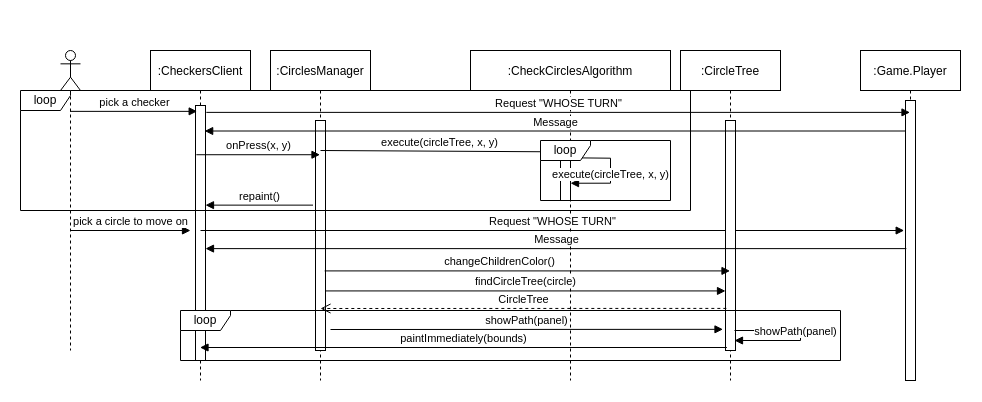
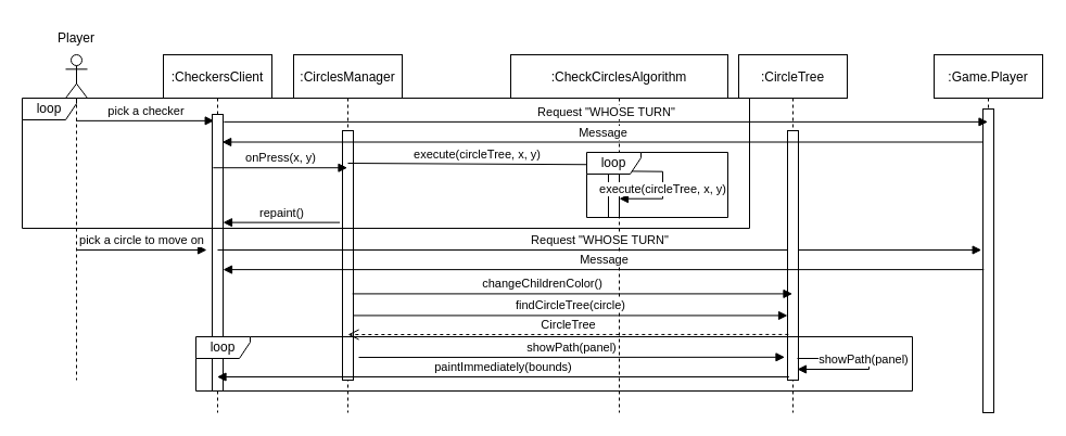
  <mxCell id="0" />
  <mxCell id="1" parent="0" />
  <mxCell id="2" value=":CheckersClient" style="shape=umlLifeline;perimeter=lifelinePerimeter;container=1;collapsible=0;recursiveResize=0;rounded=0;shadow=0;strokeWidth=1;size=40;strokeColor=default;fillColor=default;" parent="1" vertex="1"><mxGeometry x="150" y="50" width="100" height="330" as="geometry" /></mxCell>
  <mxCell id="3" value="" style="points=[];perimeter=orthogonalPerimeter;rounded=0;shadow=0;strokeWidth=1;" parent="2" vertex="1"><mxGeometry x="45" y="55" width="10" height="255" as="geometry" /></mxCell>
  <mxCell id="4" value=":CirclesManager" style="shape=umlLifeline;perimeter=lifelinePerimeter;container=1;collapsible=0;recursiveResize=0;rounded=0;shadow=0;strokeWidth=1;" parent="1" vertex="1"><mxGeometry x="270" y="50" width="100" height="330" as="geometry" /></mxCell>
  <mxCell id="5" value="" style="points=[];perimeter=orthogonalPerimeter;rounded=0;shadow=0;strokeWidth=1;" parent="4" vertex="1"><mxGeometry x="45" y="70" width="10" height="230" as="geometry" /></mxCell>
  <mxCell id="6" value="" style="shape=umlLifeline;participant=umlActor;perimeter=lifelinePerimeter;whiteSpace=wrap;html=1;container=1;collapsible=0;recursiveResize=0;verticalAlign=top;spacingTop=36;outlineConnect=0;strokeColor=default;fillColor=default;" parent="1" vertex="1"><mxGeometry x="60" y="50" width="20" height="300" as="geometry" /></mxCell>
+ <mxCell id="7" value="Player" style="text;html=1;strokeColor=none;fillColor=none;align=center;verticalAlign=middle;whiteSpace=wrap;rounded=0;" parent="1" vertex="1"><mxGeometry x="40" y="20" width="60" height="30" as="geometry" /></mxCell>
  <mxCell id="8" value="pick a checker" style="html=1;verticalAlign=bottom;endArrow=block;rounded=0;entryX=0.167;entryY=0.023;entryDx=0;entryDy=0;entryPerimeter=0;" parent="1" source="6" target="3" edge="1"><mxGeometry width="80" relative="1" as="geometry"><mxPoint x="70" y="120" as="sourcePoint" /><mxPoint x="280" y="120" as="targetPoint" /></mxGeometry></mxCell>
  <mxCell id="9" value="onPress(x, y)" style="html=1;verticalAlign=bottom;endArrow=block;rounded=0;exitX=0.083;exitY=0.193;exitDx=0;exitDy=0;exitPerimeter=0;" parent="1" source="3" target="4" edge="1"><mxGeometry width="80" relative="1" as="geometry"><mxPoint x="210" y="130" as="sourcePoint" /><mxPoint x="330" y="130" as="targetPoint" /></mxGeometry></mxCell>
  <mxCell id="10" value=":CheckCirclesAlgorithm" style="shape=umlLifeline;perimeter=lifelinePerimeter;container=1;collapsible=0;recursiveResize=0;rounded=0;shadow=0;strokeWidth=1;" parent="1" vertex="1"><mxGeometry x="470" y="50" width="200" height="330" as="geometry" /></mxCell>
  <mxCell id="11" value="" style="points=[];perimeter=orthogonalPerimeter;rounded=0;shadow=0;strokeWidth=1;" parent="10" vertex="1"><mxGeometry x="90" y="90" width="10" height="60" as="geometry" /></mxCell>
  <mxCell id="12" value="execute(circleTree, x, y)" style="html=1;verticalAlign=bottom;endArrow=block;rounded=0;edgeStyle=orthogonalEdgeStyle;exitX=0.966;exitY=0.115;exitDx=0;exitDy=0;exitPerimeter=0;" parent="10" edge="1"><mxGeometry x="0.272" width="80" relative="1" as="geometry"><mxPoint x="104.66" y="107.28" as="sourcePoint" /><mxPoint x="100" y="132.73" as="targetPoint" /><Array as="points"><mxPoint x="100" y="107.73" /><mxPoint x="140" y="107.73" /><mxPoint x="140" y="132.73" /></Array><mxPoint as="offset" /></mxGeometry></mxCell>
  <mxCell id="13" value="execute(circleTree, x, y)" style="html=1;verticalAlign=bottom;endArrow=block;rounded=0;exitX=0.5;exitY=0.131;exitDx=0;exitDy=0;exitPerimeter=0;entryX=-0.25;entryY=0.189;entryDx=0;entryDy=0;entryPerimeter=0;" parent="10" target="11" edge="1"><mxGeometry width="80" relative="1" as="geometry"><mxPoint x="-150" y="100" as="sourcePoint" /><mxPoint x="80" y="100.11" as="targetPoint" /></mxGeometry></mxCell>
  <mxCell id="14" value="loop" style="shape=umlFrame;whiteSpace=wrap;html=1;strokeColor=default;fillColor=default;width=50;height=20;" parent="10" vertex="1"><mxGeometry x="70" y="90" width="130" height="60" as="geometry" /></mxCell>
  <mxCell id="15" value="Request &quot;WHOSE TURN&quot;" style="html=1;verticalAlign=bottom;endArrow=block;rounded=0;exitX=1.083;exitY=0.027;exitDx=0;exitDy=0;exitPerimeter=0;" parent="10" edge="1"><mxGeometry width="80" relative="1" as="geometry"><mxPoint x="-270.0" y="179.995" as="sourcePoint" /><mxPoint x="433.67" y="179.995" as="targetPoint" /></mxGeometry></mxCell>
  <mxCell id="16" value="loop" style="shape=umlFrame;whiteSpace=wrap;html=1;strokeColor=default;fillColor=default;width=50;height=20;" parent="1" vertex="1"><mxGeometry x="20" y="90" width="670" height="120" as="geometry" /></mxCell>
  <mxCell id="17" value="pick a circle to move on" style="html=1;verticalAlign=bottom;endArrow=block;rounded=0;" parent="1" source="6" edge="1"><mxGeometry width="80" relative="1" as="geometry"><mxPoint x="70" y="199.66" as="sourcePoint" /><mxPoint x="190" y="230" as="targetPoint" /></mxGeometry></mxCell>
  <mxCell id="18" value=":CircleTree" style="shape=umlLifeline;perimeter=lifelinePerimeter;container=1;collapsible=0;recursiveResize=0;rounded=0;shadow=0;strokeWidth=1;" parent="1" vertex="1"><mxGeometry x="680" y="50" width="100" height="330" as="geometry" /></mxCell>
  <mxCell id="19" value="" style="points=[];perimeter=orthogonalPerimeter;rounded=0;shadow=0;strokeWidth=1;" parent="18" vertex="1"><mxGeometry x="45" y="70" width="10" height="230" as="geometry" /></mxCell>
  <mxCell id="20" value="showPath(panel)" style="html=1;verticalAlign=bottom;endArrow=block;rounded=0;edgeStyle=orthogonalEdgeStyle;" parent="18" edge="1"><mxGeometry x="0.139" width="80" relative="1" as="geometry"><mxPoint x="54" y="280" as="sourcePoint" /><mxPoint x="54" y="290" as="targetPoint" /><Array as="points"><mxPoint x="55" y="280" /><mxPoint x="120" y="280" /><mxPoint x="120" y="290" /></Array><mxPoint as="offset" /></mxGeometry></mxCell>
  <mxCell id="21" value="repaint()" style="html=1;verticalAlign=bottom;endArrow=block;rounded=0;exitX=-0.25;exitY=0.368;exitDx=0;exitDy=0;exitPerimeter=0;" parent="1" source="5" target="3" edge="1"><mxGeometry width="80" relative="1" as="geometry"><mxPoint x="90" y="219.66" as="sourcePoint" /><mxPoint x="215.34" y="220.19" as="targetPoint" /></mxGeometry></mxCell>
  <mxCell id="22" value="CircleTree" style="html=1;verticalAlign=bottom;endArrow=open;dashed=1;endSize=8;rounded=0;exitX=0.083;exitY=0.817;exitDx=0;exitDy=0;exitPerimeter=0;" parent="1" source="19" edge="1"><mxGeometry relative="1" as="geometry"><mxPoint x="720" y="286" as="sourcePoint" /><mxPoint x="320" y="308" as="targetPoint" /></mxGeometry></mxCell>
  <mxCell id="23" value="findCircleTree(circle)" style="html=1;verticalAlign=bottom;endArrow=block;rounded=0;exitX=1;exitY=0.741;exitDx=0;exitDy=0;exitPerimeter=0;" parent="1" source="5" target="19" edge="1"><mxGeometry width="80" relative="1" as="geometry"><mxPoint x="330" y="226" as="sourcePoint" /><mxPoint x="700" y="223" as="targetPoint" /></mxGeometry></mxCell>
  <mxCell id="24" value="showPath(panel)" style="html=1;verticalAlign=bottom;endArrow=block;rounded=0;entryX=-0.25;entryY=0.908;entryDx=0;entryDy=0;entryPerimeter=0;" parent="1" target="19" edge="1"><mxGeometry width="80" relative="1" as="geometry"><mxPoint x="330" y="329" as="sourcePoint" /><mxPoint x="720" y="311" as="targetPoint" /></mxGeometry></mxCell>
  <mxCell id="25" value="paintImmediately(bounds)" style="html=1;verticalAlign=bottom;endArrow=block;rounded=0;exitX=0.138;exitY=0.987;exitDx=0;exitDy=0;exitPerimeter=0;" parent="1" source="19" target="2" edge="1"><mxGeometry width="80" relative="1" as="geometry"><mxPoint x="400" y="350" as="sourcePoint" /><mxPoint x="719.5" y="278.58" as="targetPoint" /></mxGeometry></mxCell>
  <mxCell id="26" value="loop" style="shape=umlFrame;whiteSpace=wrap;html=1;strokeColor=default;fillColor=default;width=50;height=20;" parent="1" vertex="1"><mxGeometry x="180" y="310" width="660" height="50" as="geometry" /></mxCell>
  <mxCell id="27" value=":Game.Player" style="shape=umlLifeline;perimeter=lifelinePerimeter;container=1;collapsible=0;recursiveResize=0;rounded=0;shadow=0;strokeWidth=1;" parent="1" vertex="1"><mxGeometry x="860" y="50" width="100" height="330" as="geometry" /></mxCell>
  <mxCell id="28" value="" style="points=[];perimeter=orthogonalPerimeter;rounded=0;shadow=0;strokeWidth=1;" parent="27" vertex="1"><mxGeometry x="45" y="50" width="10" height="280" as="geometry" /></mxCell>
  <mxCell id="29" value="Request &quot;WHOSE TURN&quot;" style="html=1;verticalAlign=bottom;endArrow=block;rounded=0;exitX=1.083;exitY=0.027;exitDx=0;exitDy=0;exitPerimeter=0;" parent="1" source="3" target="27" edge="1"><mxGeometry width="80" relative="1" as="geometry"><mxPoint x="210" y="120" as="sourcePoint" /><mxPoint x="324.31" y="141.6" as="targetPoint" /></mxGeometry></mxCell>
  <mxCell id="30" value="changeChildrenColor()" style="html=1;verticalAlign=bottom;endArrow=block;rounded=0;exitX=0.917;exitY=0.654;exitDx=0;exitDy=0;exitPerimeter=0;" parent="1" source="5" target="18" edge="1"><mxGeometry x="-0.135" width="80" relative="1" as="geometry"><mxPoint x="325" y="199.66" as="sourcePoint" /><mxPoint x="704.31" y="199.66" as="targetPoint" /><mxPoint as="offset" /></mxGeometry></mxCell>
  <mxCell id="31" value="Message" style="html=1;verticalAlign=bottom;endArrow=block;rounded=0;entryX=0.917;entryY=0.1;entryDx=0;entryDy=0;entryPerimeter=0;" parent="1" source="28" target="3" edge="1"><mxGeometry width="80" relative="1" as="geometry"><mxPoint x="850" y="320" as="sourcePoint" /><mxPoint x="919.5" y="120.535" as="targetPoint" /></mxGeometry></mxCell>
  <mxCell id="32" value="Message" style="html=1;verticalAlign=bottom;endArrow=block;rounded=0;exitX=0.083;exitY=0.529;exitDx=0;exitDy=0;exitPerimeter=0;" parent="1" source="28" target="3" edge="1"><mxGeometry width="80" relative="1" as="geometry"><mxPoint x="900.83" y="250" as="sourcePoint" /><mxPoint x="200" y="250" as="targetPoint" /></mxGeometry></mxCell>
